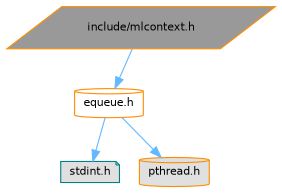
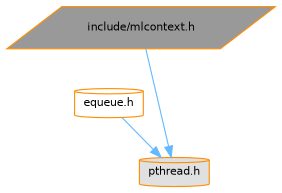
  digraph {
    node [color=darkorange fillcolor="#E0E0E0" fontname=Helvetica fontsize=10 shape=cylinder style=filled]
    edge [color=steelblue1 fontname=Helvetica fontsize=10 labelfontname=Helvetica labelfontsize=10 style=solid]
    n1 [fillcolor=grey60 fontcolor=black height=0.2 label="include/mlcontext.h" shape=parallelogram width=0.4]
    n2 [fillcolor=white height=0.2 label="equeue.h" width=0.4]
-   n3 [color=teal height=0.2 label="stdint.h" shape=note width=0.4]
    n4 [height=0.2 label="pthread.h" width=0.4]
-   n1 -> n2
-   n2 -> n3
+   n1 -> n4
    n2 -> n4
  }
